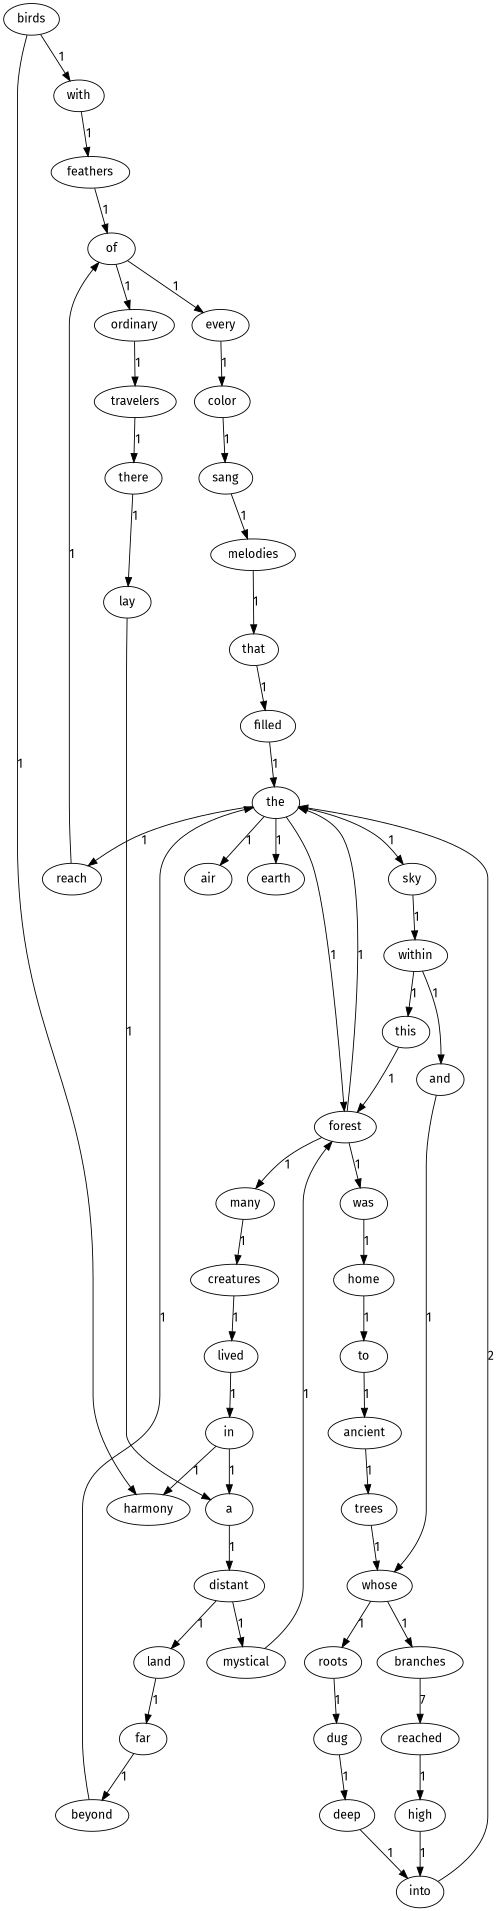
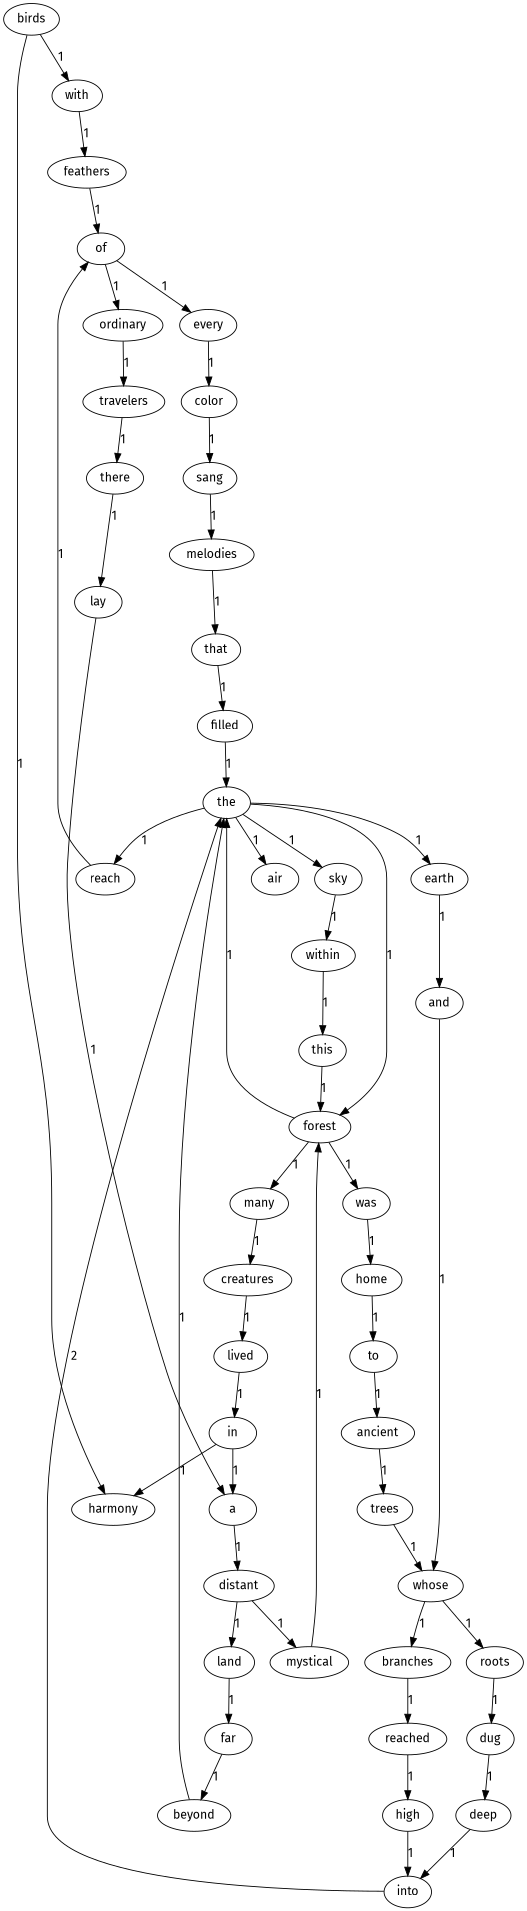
  digraph {
    fontname="Fira Sans"
    node [fontname="Fira Sans"]
    edge [fontname="Fira Sans"]
    n1 [label=harmony]
    n2 [label=birds]
    n3 [label=with]
    n4 [label=forest]
    n5 [label=was]
    n6 [label=many]
    n7 [label=the]
    n8 [label=home]
    n9 [label=creatures]
    n10 [label=reach]
    n11 [label=air]
    n12 [label=sky]
    n13 [label=earth]
    n14 [label=deep]
    n15 [label=into]
    n16 [label=melodies]
    n17 [label=that]
    n18 [label=filled]
    n19 [label=color]
    n20 [label=sang]
    n21 [label=of]
    n22 [label=every]
    n23 [label=ordinary]
    n24 [label=feathers]
    n25 [label=beyond]
    n26 [label=trees]
    n27 [label=whose]
    n28 [label=roots]
    n29 [label=branches]
    n30 [label=mystical]
    n31 [label=high]
    n32 [label=far]
    n33 [label=and]
    n34 [label=travelers]
    n35 [label=land]
    n36 [label=lived]
    n37 [label=in]
    n38 [label=a]
    n39 [label=within]
    n40 [label=this]
    n41 [label=distant]
    n42 [label=lay]
    n43 [label=to]
    n44 [label=there]
    n45 [label=dug]
    n46 [label=reached]
    n47 [label=ancient]
    n2 -> n1 [label=1]
    n2 -> n3 [label=1]
    n3 -> n24 [label=1]
    n4 -> n5 [label=1]
    n4 -> n6 [label=1]
    n4 -> n7 [label=1]
    n5 -> n8 [label=1]
    n6 -> n9 [label=1]
    n7 -> n4 [label=1]
    n7 -> n10 [label=1]
    n7 -> n11 [label=1]
    n7 -> n12 [label=1]
    n7 -> n13 [label=1]
    n8 -> n43 [label=1]
    n9 -> n36 [label=1]
    n10 -> n21 [label=1]
    n12 -> n39 [label=1]
-   n39 -> n33 [label=1]
+   n13 -> n33 [label=1]
    n14 -> n15 [label=1]
    n15 -> n7 [label=2]
    n16 -> n17 [label=1]
    n17 -> n18 [label=1]
    n18 -> n7 [label=1]
    n19 -> n20 [label=1]
    n20 -> n16 [label=1]
    n21 -> n22 [label=1]
    n21 -> n23 [label=1]
    n22 -> n19 [label=1]
    n23 -> n34 [label=1]
    n24 -> n21 [label=1]
    n25 -> n7 [label=1]
    n26 -> n27 [label=1]
    n27 -> n28 [label=1]
    n27 -> n29 [label=1]
    n28 -> n45 [label=1]
-   n29 -> n46 [label=7]
+   n29 -> n46 [label=1]
    n30 -> n4 [label=1]
    n31 -> n15 [label=1]
    n32 -> n25 [label=1]
    n33 -> n27 [label=1]
    n34 -> n44 [label=1]
    n35 -> n32 [label=1]
    n36 -> n37 [label=1]
    n37 -> n1 [label=1]
    n37 -> n38 [label=1]
    n38 -> n41 [label=1]
    n39 -> n40 [label=1]
    n40 -> n4 [label=1]
    n41 -> n30 [label=1]
    n41 -> n35 [label=1]
    n42 -> n38 [label=1]
    n43 -> n47 [label=1]
    n44 -> n42 [label=1]
    n45 -> n14 [label=1]
    n46 -> n31 [label=1]
    n47 -> n26 [label=1]
  }
